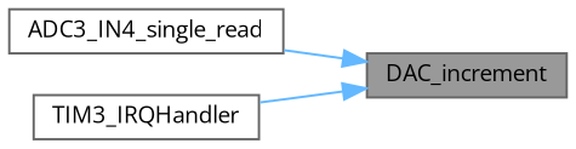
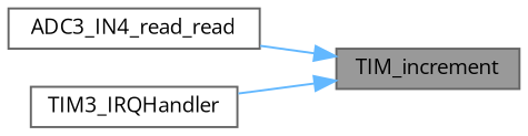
  digraph {
    fontname="Open Sans"
    rankdir=RL
    node [color=grey40 fillcolor=white fontname="Open Sans" fontsize=10 shape=box style=filled]
    edge [color=steelblue1 dir=back fontname="Open Sans" fontsize=10 labelfontname=Helvetica labelfontsize=10 style=solid]
-   n1 [color=gray40 fillcolor=grey60 fontcolor=black height=0.2 label=DAC_increment width=0.4]
-   n2 [height=0.2 label=ADC3_IN4_single_read width=0.4]
+   n1 [color=gray40 fillcolor=grey60 fontcolor=black height=0.2 label=TIM_increment width=0.4]
+   n2 [height=0.2 label=ADC3_IN4_read_read width=0.4]
    n3 [height=0.2 label=TIM3_IRQHandler width=0.4]
    n1 -> n2
    n1 -> n3
  }
